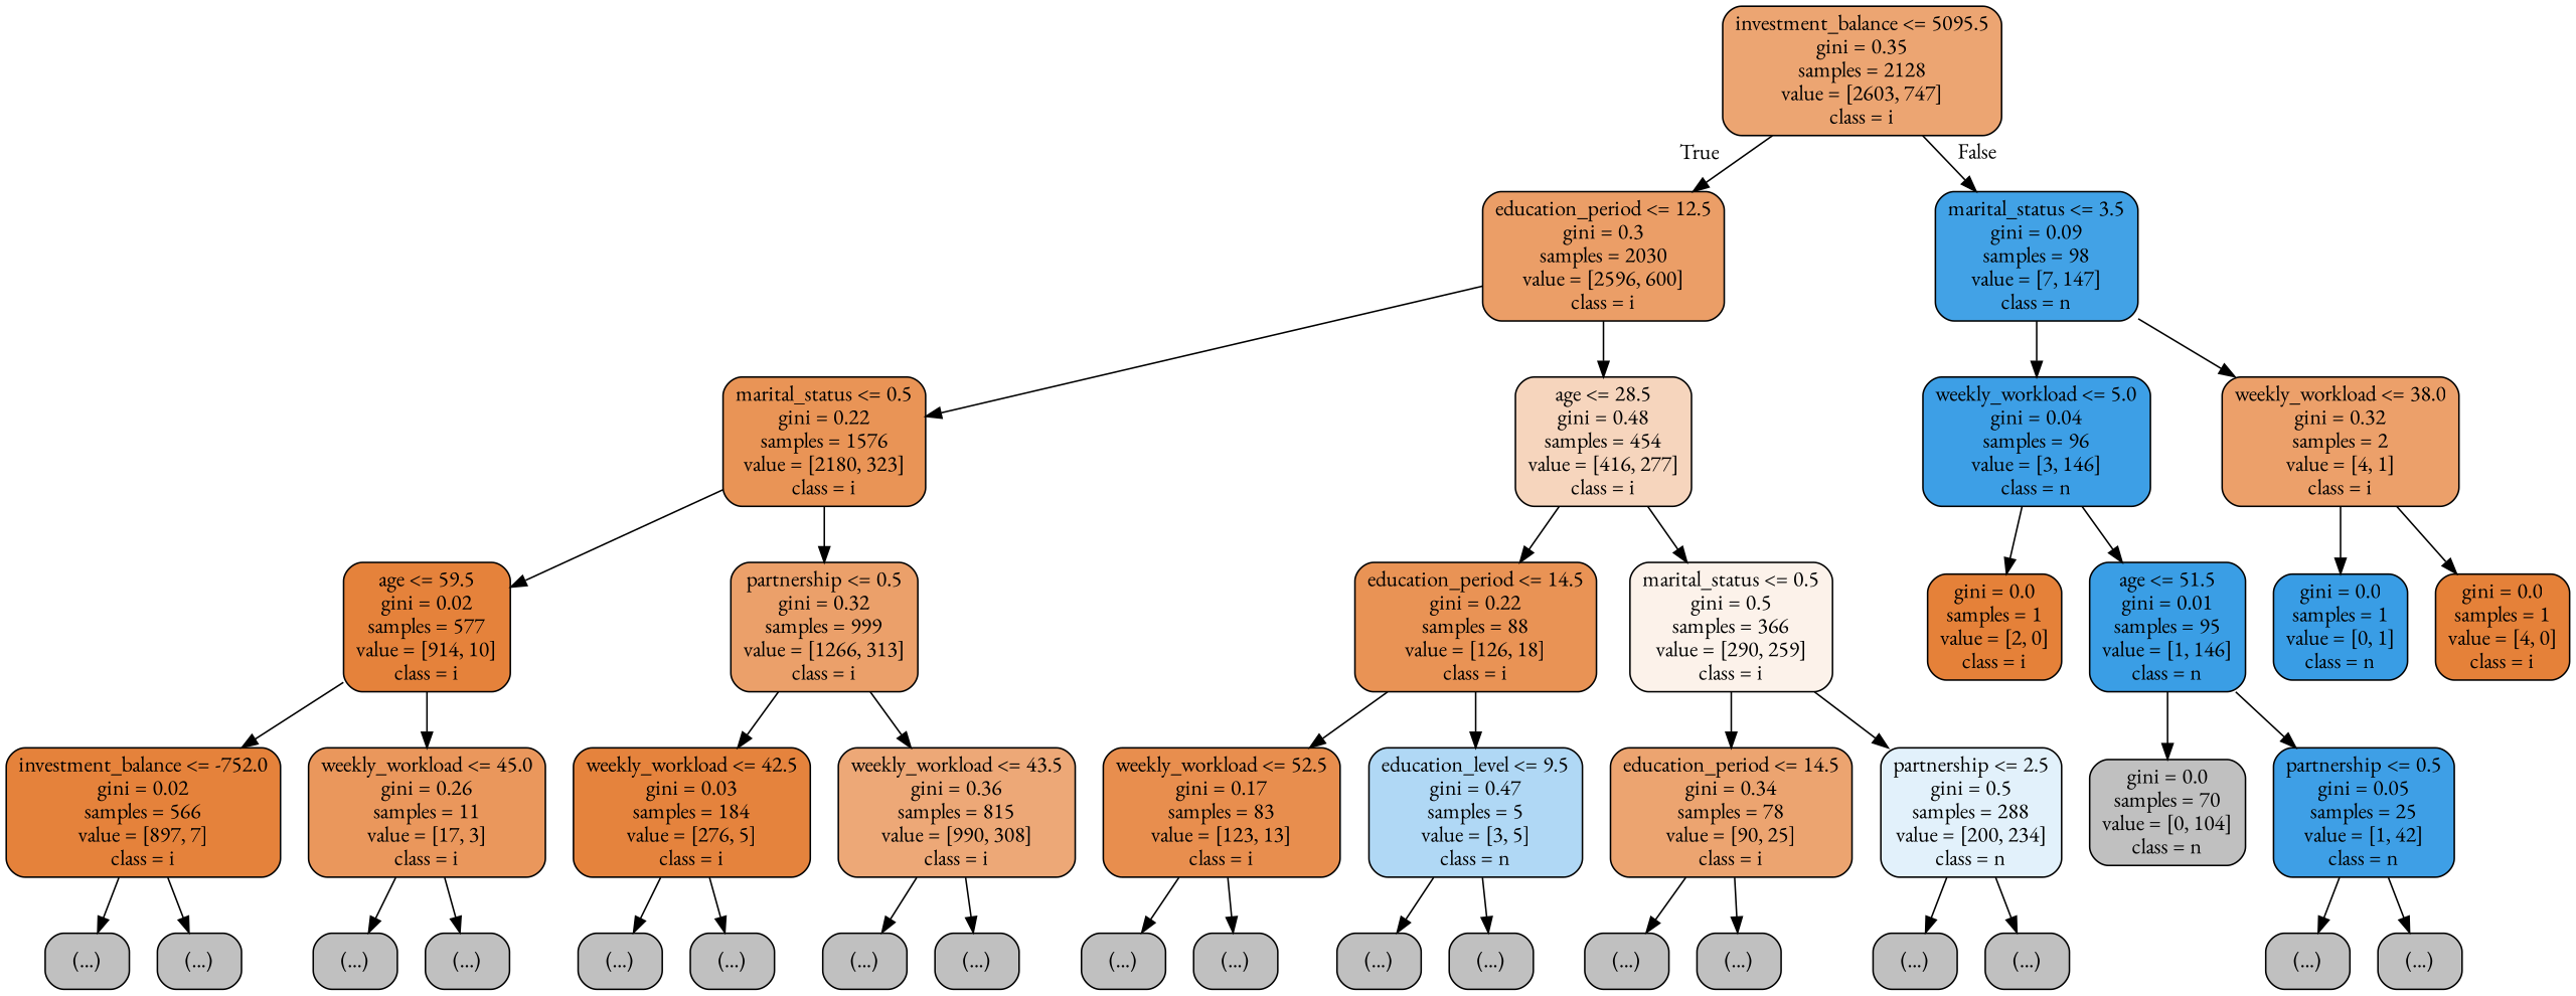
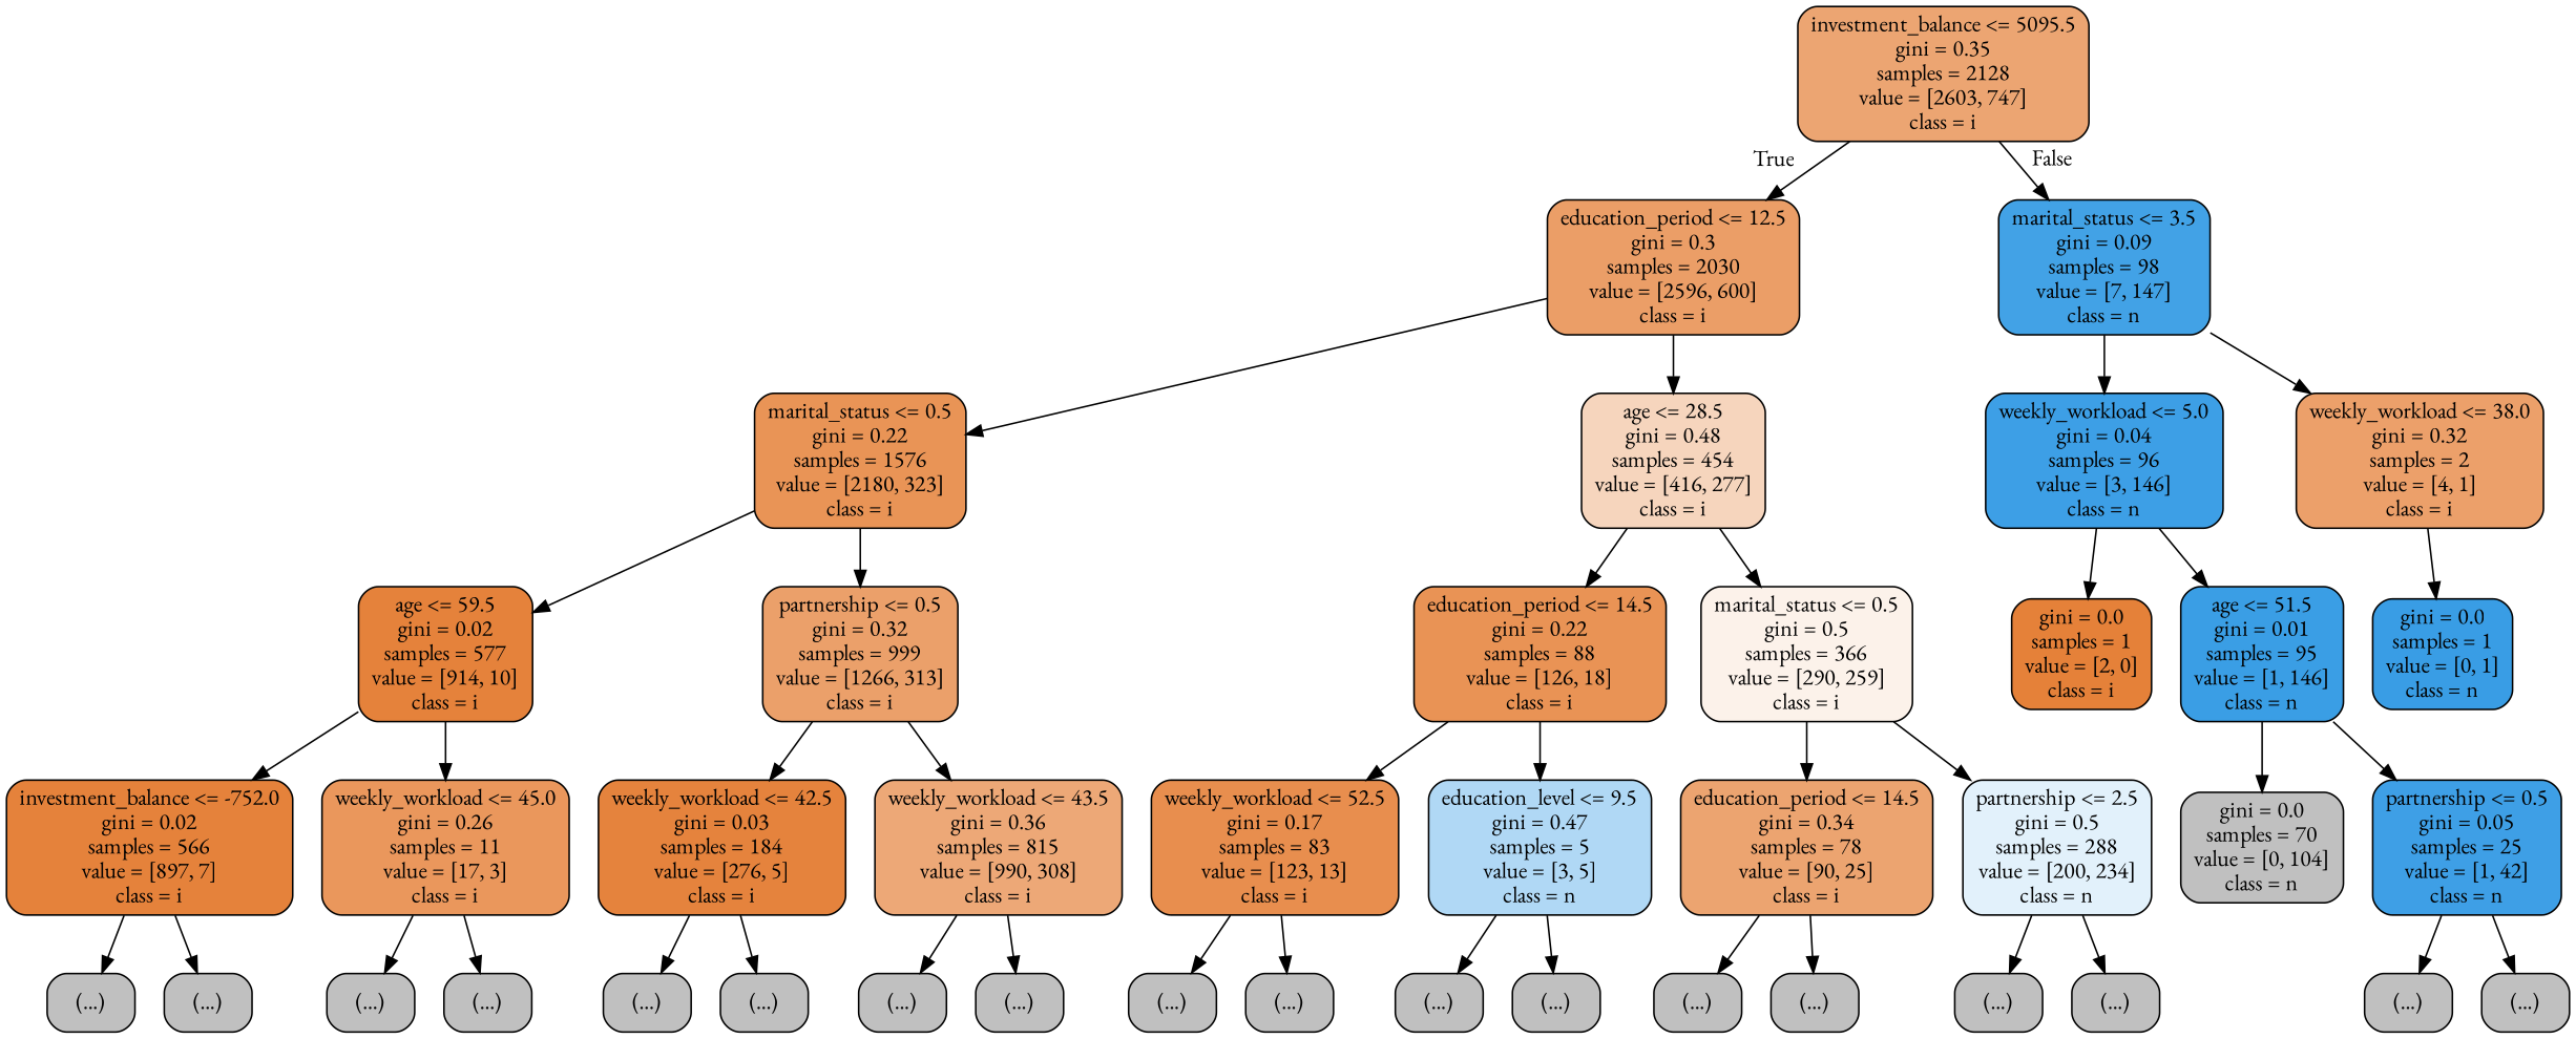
  digraph {
    fontname="EB Garamond"
    node [color=black fillcolor="#C0C0C0" fontname="EB Garamond" shape=box style="filled, rounded"]
    edge [fontname="EB Garamond"]
    n1 [fillcolor="#eca572" label="investment_balance <= 5095.5\ngini = 0.35\nsamples = 2128\nvalue = [2603, 747]\nclass = i"]
    n2 [fillcolor="#eb9e67" label="education_period <= 12.5\ngini = 0.3\nsamples = 2030\nvalue = [2596, 600]\nclass = i"]
    n3 [fillcolor="#42a2e6" label="marital_status <= 3.5\ngini = 0.09\nsamples = 98\nvalue = [7, 147]\nclass = n"]
    n4 [fillcolor="#e99456" label="marital_status <= 0.5\ngini = 0.22\nsamples = 1576\nvalue = [2180, 323]\nclass = i"]
    n5 [fillcolor="#f6d5bd" label="age <= 28.5\ngini = 0.48\nsamples = 454\nvalue = [416, 277]\nclass = i"]
    n6 [fillcolor="#3d9fe6" label="weekly_workload <= 5.0\ngini = 0.04\nsamples = 96\nvalue = [3, 146]\nclass = n"]
    n7 [fillcolor="#eca06a" label="weekly_workload <= 38.0\ngini = 0.32\nsamples = 2\nvalue = [4, 1]\nclass = i"]
    n8 [fillcolor="#e5823b" label="age <= 59.5\ngini = 0.02\nsamples = 577\nvalue = [914, 10]\nclass = i"]
    n9 [fillcolor="#eba06a" label="partnership <= 0.5\ngini = 0.32\nsamples = 999\nvalue = [1266, 313]\nclass = i"]
    n10 [fillcolor="#e99355" label="education_period <= 14.5\ngini = 0.22\nsamples = 88\nvalue = [126, 18]\nclass = i"]
    n11 [fillcolor="#fcf2ea" label="marital_status <= 0.5\ngini = 0.5\nsamples = 366\nvalue = [290, 259]\nclass = i"]
    n12 [fillcolor="#e5823b" label="investment_balance <= -752.0\ngini = 0.02\nsamples = 566\nvalue = [897, 7]\nclass = i"]
    n13 [fillcolor="#ea975c" label="weekly_workload <= 45.0\ngini = 0.26\nsamples = 11\nvalue = [17, 3]\nclass = i"]
    n14 [fillcolor="#e5833d" label="weekly_workload <= 42.5\ngini = 0.03\nsamples = 184\nvalue = [276, 5]\nclass = i"]
    n15 [fillcolor="#eda877" label="weekly_workload <= 43.5\ngini = 0.36\nsamples = 815\nvalue = [990, 308]\nclass = i"]
    n16 [label="(...)"]
    n17 [label="(...)"]
    n18 [label="(...)"]
    n19 [label="(...)"]
    n20 [label="(...)"]
    n21 [label="(...)"]
    n22 [label="(...)"]
    n23 [label="(...)"]
    n24 [fillcolor="#e88e4e" label="weekly_workload <= 52.5\ngini = 0.17\nsamples = 83\nvalue = [123, 13]\nclass = i"]
    n25 [fillcolor="#b0d8f5" label="education_level <= 9.5\ngini = 0.47\nsamples = 5\nvalue = [3, 5]\nclass = n"]
    n26 [fillcolor="#eca470" label="education_period <= 14.5\ngini = 0.34\nsamples = 78\nvalue = [90, 25]\nclass = i"]
    n27 [fillcolor="#e2f1fb" label="partnership <= 2.5\ngini = 0.5\nsamples = 288\nvalue = [200, 234]\nclass = n"]
    n28 [label="(...)"]
    n29 [label="(...)"]
    n30 [label="(...)"]
    n31 [label="(...)"]
    n32 [label="(...)"]
    n33 [label="(...)"]
    n34 [label="(...)"]
    n35 [label="(...)"]
    n36 [fillcolor="#e58139" label="gini = 0.0\nsamples = 1\nvalue = [2, 0]\nclass = i"]
    n37 [fillcolor="#3a9ee5" label="age <= 51.5\ngini = 0.01\nsamples = 95\nvalue = [1, 146]\nclass = n"]
    n38 [fillcolor="#399de5" label="gini = 0.0\nsamples = 1\nvalue = [0, 1]\nclass = n"]
-   n39 [fillcolor="#e58139" label="gini = 0.0\nsamples = 1\nvalue = [4, 0]\nclass = i"]
    n40 [label="gini = 0.0\nsamples = 70\nvalue = [0, 104]\nclass = n"]
    n41 [fillcolor="#3e9fe6" label="partnership <= 0.5\ngini = 0.05\nsamples = 25\nvalue = [1, 42]\nclass = n"]
    n42 [label="(...)"]
    n43 [label="(...)"]
    n1 -> n2 [headlabel=True labelangle=45 labeldistance=2.5]
    n1 -> n3 [headlabel=False labelangle=-45 labeldistance=2.5]
    n2 -> n4
    n2 -> n5
    n3 -> n6
    n3 -> n7
    n4 -> n8
    n4 -> n9
    n5 -> n10
    n5 -> n11
    n6 -> n36
    n6 -> n37
    n7 -> n38
-   n7 -> n39
    n8 -> n12
    n8 -> n13
    n9 -> n14
    n9 -> n15
    n10 -> n24
    n10 -> n25
    n11 -> n26
    n11 -> n27
    n12 -> n16
    n12 -> n17
    n13 -> n18
    n13 -> n19
    n14 -> n20
    n14 -> n21
    n15 -> n22
    n15 -> n23
    n24 -> n28
    n24 -> n29
    n25 -> n30
    n25 -> n31
    n26 -> n32
    n26 -> n33
    n27 -> n34
    n27 -> n35
    n37 -> n40
    n37 -> n41
    n41 -> n42
    n41 -> n43
  }
